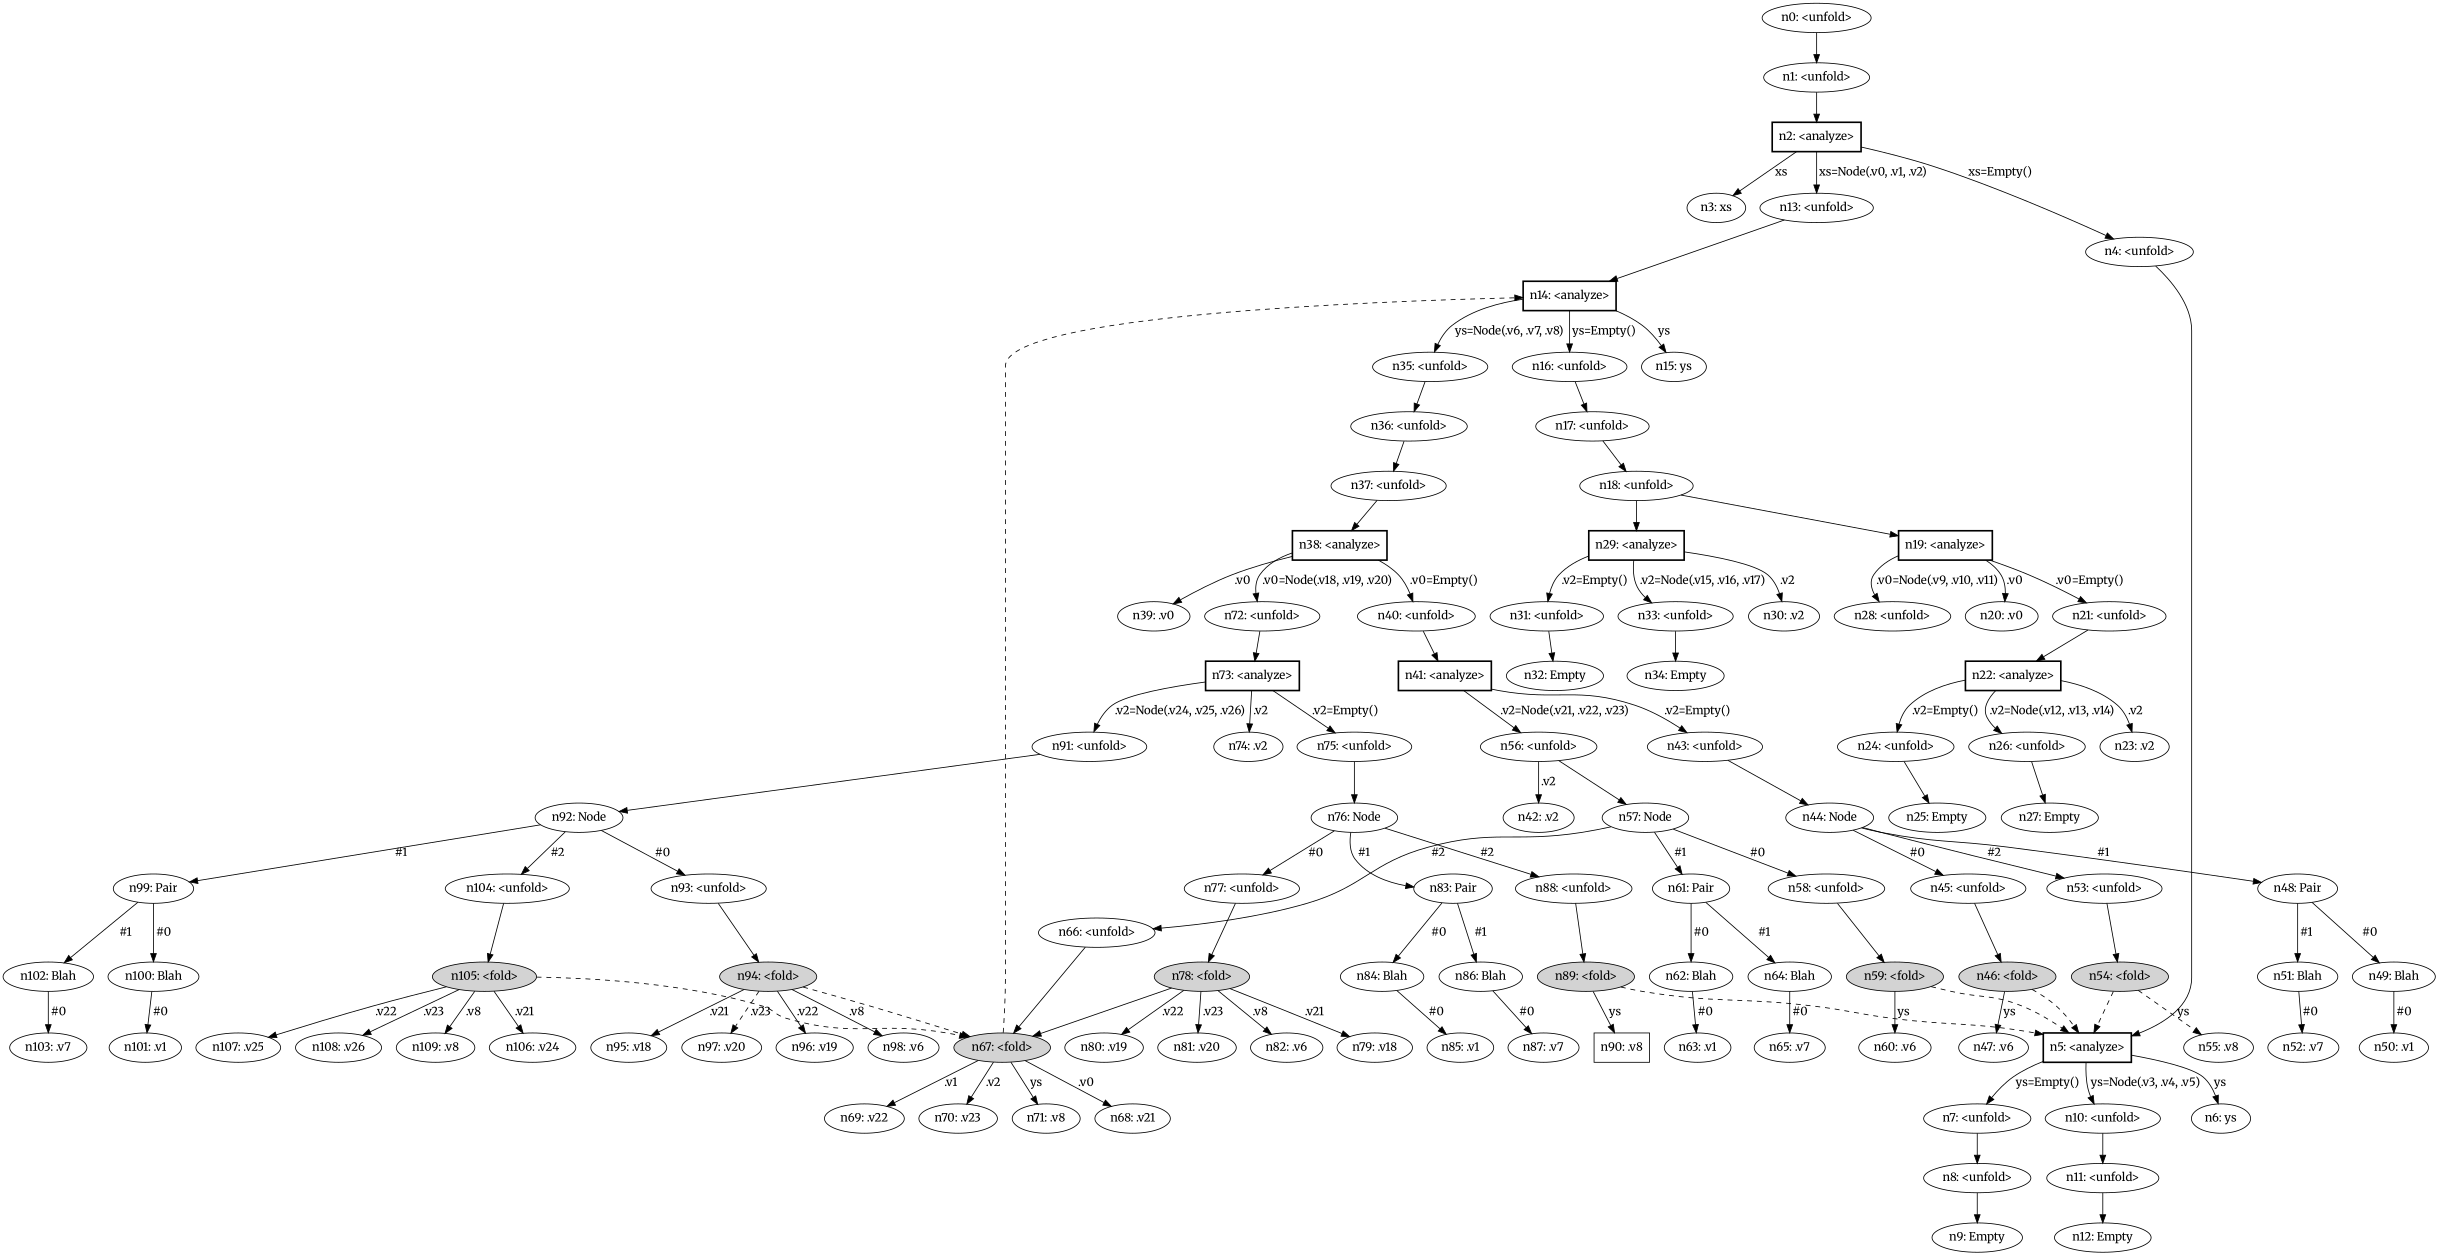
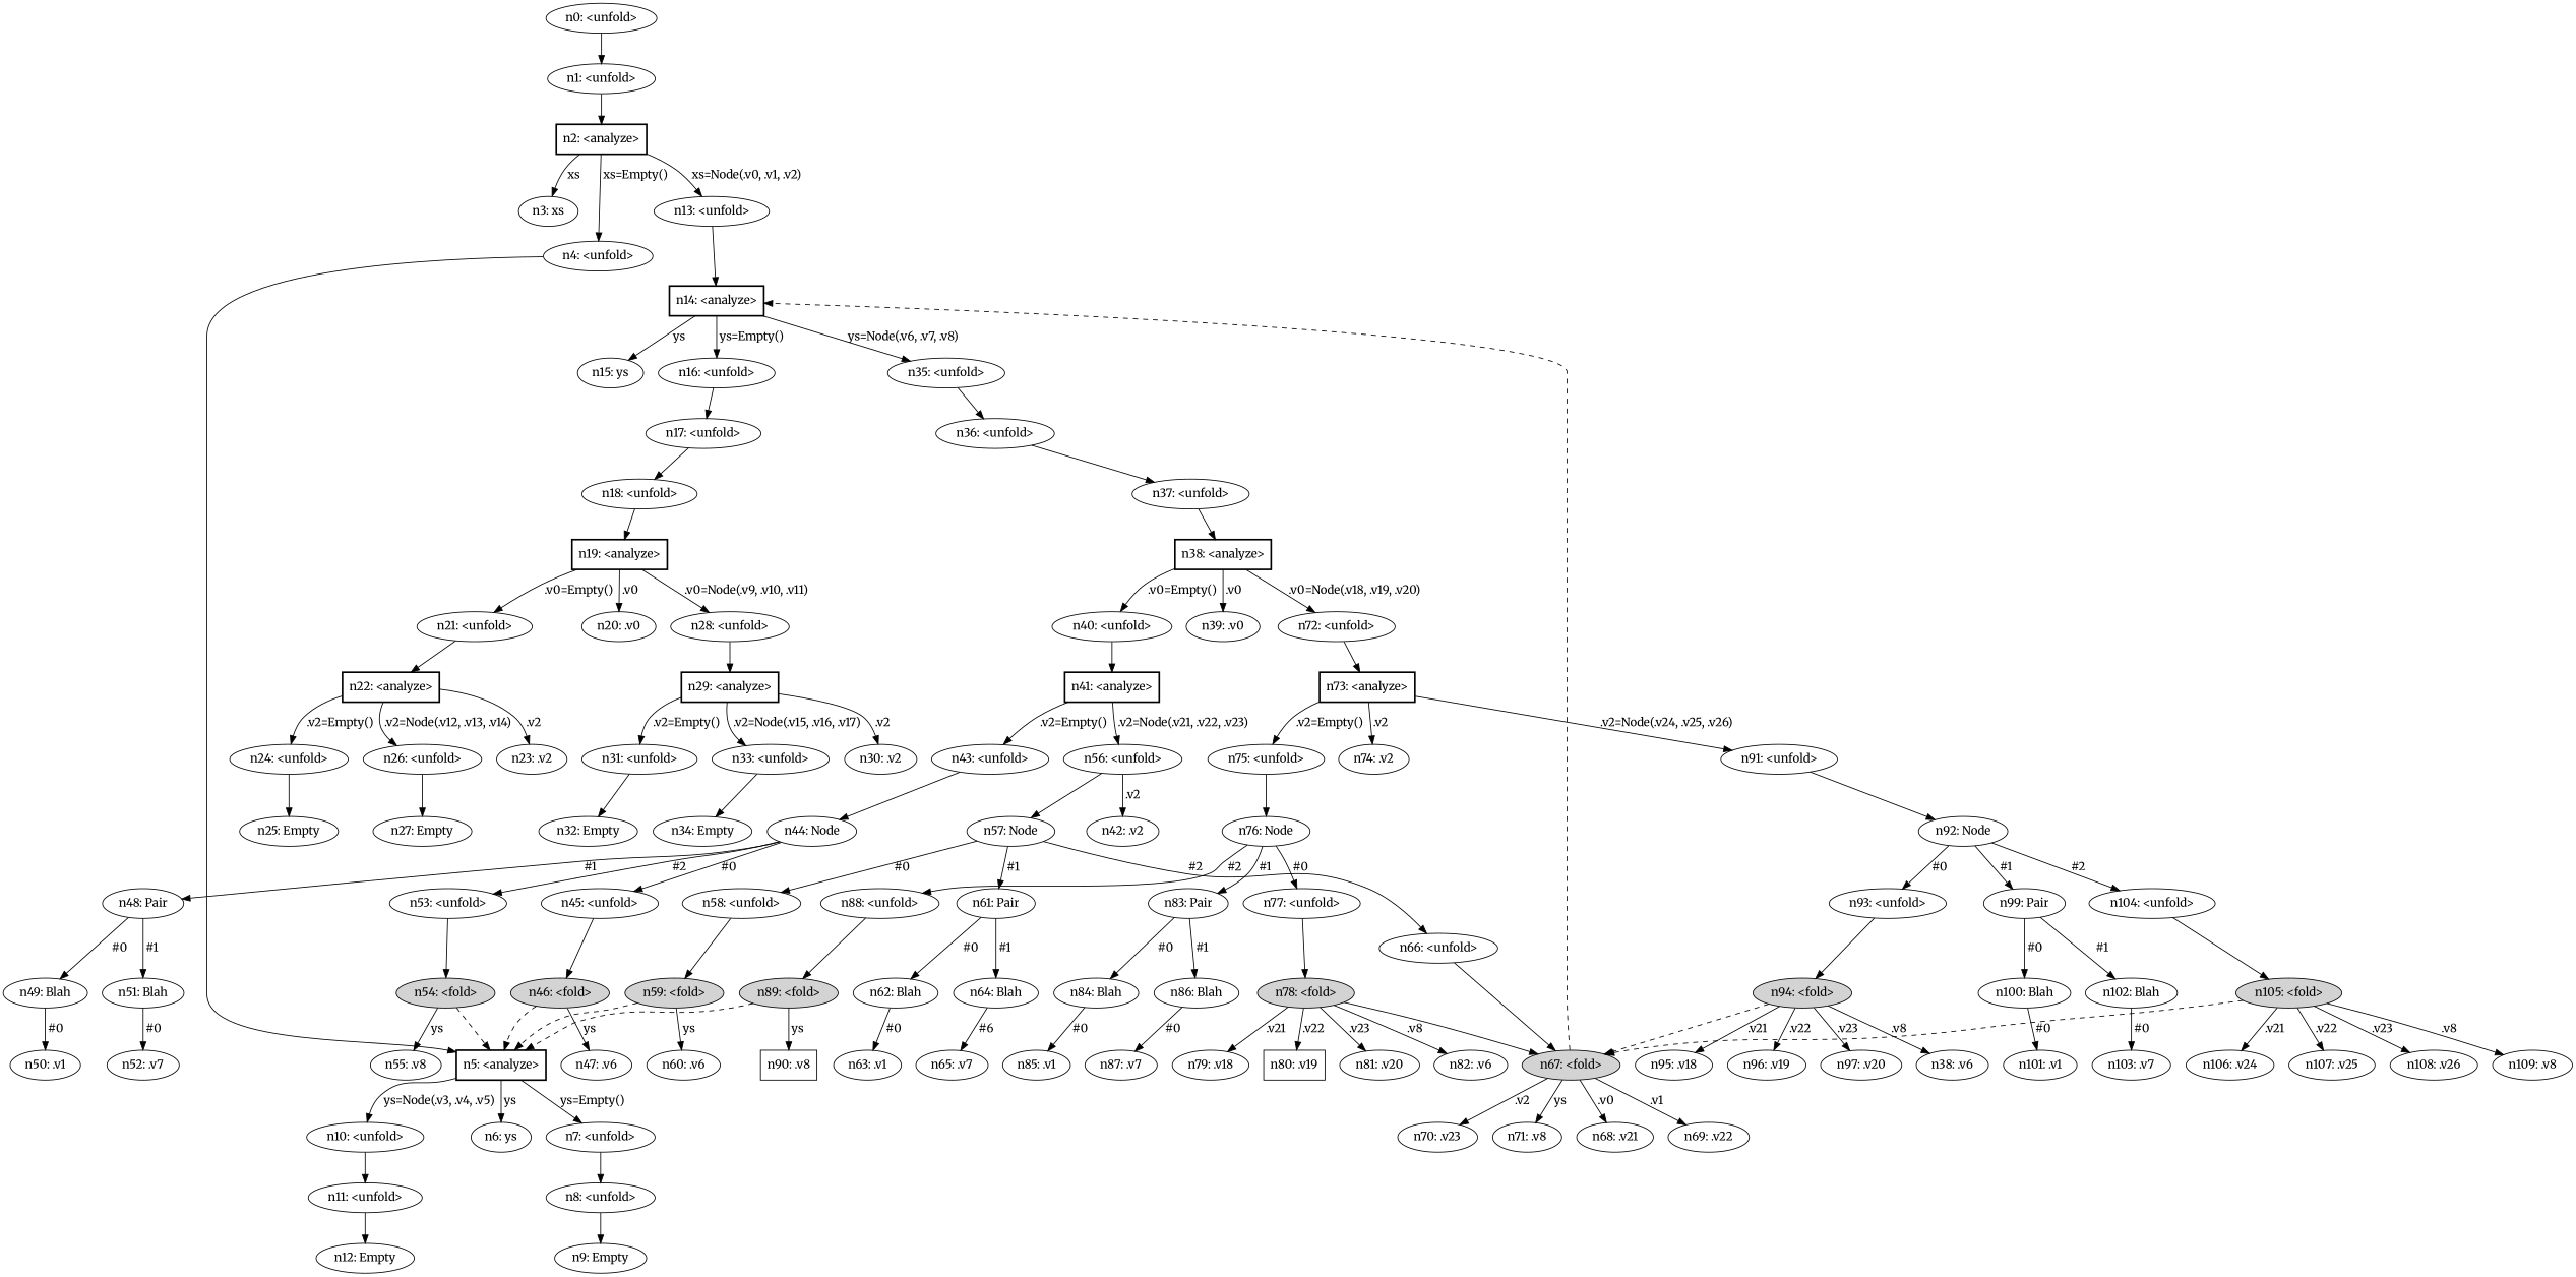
  digraph {
    fontname=Merriweather
    node [fontname=Merriweather]
    edge [fontname=Merriweather]
    n1 [label="n0: <unfold>"]
    n2 [label="n1: <unfold>"]
    n3 [label="n2: <analyze>" shape=box style=bold]
    n4 [label="n3: xs"]
    n5 [label="n4: <unfold>"]
    n6 [label="n13: <unfold>"]
    n7 [label="n5: <analyze>" shape=box style=bold]
    n8 [label="n14: <analyze>" shape=box style=bold]
    n9 [label="n6: ys"]
    n10 [label="n7: <unfold>"]
    n11 [label="n10: <unfold>"]
    n12 [label="n8: <unfold>"]
    n13 [label="n11: <unfold>"]
    n14 [label="n9: Empty"]
    n15 [label="n12: Empty"]
    n16 [label="n15: ys"]
    n17 [label="n16: <unfold>"]
    n18 [label="n35: <unfold>"]
    n19 [label="n17: <unfold>"]
    n20 [label="n36: <unfold>"]
    n21 [label="n18: <unfold>"]
    n22 [label="n19: <analyze>" shape=box style=bold]
    n23 [label="n20: .v0"]
    n24 [label="n21: <unfold>"]
    n25 [label="n28: <unfold>"]
    n26 [label="n22: <analyze>" shape=box style=bold]
    n27 [label="n29: <analyze>" shape=box style=bold]
    n28 [label="n23: .v2"]
    n29 [label="n24: <unfold>"]
    n30 [label="n26: <unfold>"]
    n31 [label="n25: Empty"]
    n32 [label="n27: Empty"]
    n33 [label="n30: .v2"]
    n34 [label="n31: <unfold>"]
    n35 [label="n33: <unfold>"]
    n36 [label="n32: Empty"]
    n37 [label="n34: Empty"]
    n38 [label="n37: <unfold>"]
    n39 [label="n38: <analyze>" shape=box style=bold]
    n40 [label="n39: .v0"]
    n41 [label="n40: <unfold>"]
    n42 [label="n72: <unfold>"]
    n43 [label="n41: <analyze>" shape=box style=bold]
    n44 [label="n73: <analyze>" shape=box style=bold]
    n45 [label="n43: <unfold>"]
    n46 [label="n56: <unfold>"]
    n47 [label="n42: .v2"]
    n48 [label="n44: Node"]
    n49 [label="n57: Node"]
    n50 [label="n45: <unfold>"]
    n51 [label="n48: Pair"]
    n52 [label="n53: <unfold>"]
    n53 [label="n46: <fold>" style=filled]
    n54 [label="n49: Blah"]
    n55 [label="n51: Blah"]
    n56 [label="n54: <fold>" style=filled]
    n57 [label="n47: .v6"]
    n58 [label="n50: .v1"]
    n59 [label="n52: .v7"]
    n60 [label="n55: .v8"]
    n61 [label="n58: <unfold>"]
    n62 [label="n61: Pair"]
    n63 [label="n66: <unfold>"]
    n64 [label="n59: <fold>" style=filled]
    n65 [label="n62: Blah"]
    n66 [label="n64: Blah"]
    n67 [label="n67: <fold>" style=filled]
    n68 [label="n60: .v6"]
    n69 [label="n63: .v1"]
    n70 [label="n65: .v7"]
    n71 [label="n68: .v21"]
    n72 [label="n69: .v22"]
    n73 [label="n70: .v23"]
    n74 [label="n71: .v8"]
    n75 [label="n74: .v2"]
    n76 [label="n75: <unfold>"]
    n77 [label="n91: <unfold>"]
    n78 [label="n76: Node"]
    n79 [label="n92: Node"]
    n80 [label="n77: <unfold>"]
    n81 [label="n83: Pair"]
    n82 [label="n88: <unfold>"]
    n83 [label="n78: <fold>" style=filled]
    n84 [label="n84: Blah"]
    n85 [label="n86: Blah"]
    n86 [label="n89: <fold>" style=filled]
    n87 [label="n79: .v18"]
-   n88 [label="n80: .v19"]
+   n88 [label="n80: .v19" shape=box]
    n89 [label="n81: .v20"]
    n90 [label="n82: .v6"]
    n91 [label="n85: .v1"]
    n92 [label="n87: .v7"]
    n93 [label="n90: .v8" shape=box]
    n94 [label="n93: <unfold>"]
    n95 [label="n99: Pair"]
    n96 [label="n104: <unfold>"]
    n97 [label="n94: <fold>" style=filled]
    n98 [label="n100: Blah"]
    n99 [label="n102: Blah"]
    n100 [label="n105: <fold>" style=filled]
    n101 [label="n95: .v18"]
    n102 [label="n96: .v19"]
    n103 [label="n97: .v20"]
-   n104 [label="n98: .v6"]
+   n104 [label="n38: .v6"]
    n105 [label="n101: .v1"]
    n106 [label="n103: .v7"]
    n107 [label="n106: .v24"]
    n108 [label="n107: .v25"]
    n109 [label="n108: .v26"]
    n110 [label="n109: .v8"]
    n1 -> n2
    n2 -> n3
    n3 -> n4 [label=" xs "]
    n3 -> n5 [label=" xs=Empty() "]
    n3 -> n6 [label=" xs=Node(.v0, .v1, .v2) "]
    n5 -> n7
    n6 -> n8
    n7 -> n9 [label=" ys "]
    n7 -> n10 [label=" ys=Empty() "]
    n7 -> n11 [label=" ys=Node(.v3, .v4, .v5) "]
    n8 -> n16 [label=" ys "]
    n8 -> n17 [label=" ys=Empty() "]
    n8 -> n18 [label=" ys=Node(.v6, .v7, .v8) "]
    n10 -> n12
    n11 -> n13
    n12 -> n14
    n13 -> n15
    n17 -> n19
    n18 -> n20
    n19 -> n21
    n20 -> n38
    n21 -> n22
    n22 -> n23 [label=" .v0 "]
    n22 -> n24 [label=" .v0=Empty() "]
    n22 -> n25 [label=" .v0=Node(.v9, .v10, .v11) "]
    n24 -> n26
-   n21 -> n27
+   n25 -> n27
    n26 -> n28 [label=" .v2 "]
    n26 -> n29 [label=" .v2=Empty() "]
    n26 -> n30 [label=" .v2=Node(.v12, .v13, .v14) "]
    n27 -> n33 [label=" .v2 "]
    n27 -> n34 [label=" .v2=Empty() "]
    n27 -> n35 [label=" .v2=Node(.v15, .v16, .v17) "]
    n29 -> n31
    n30 -> n32
    n34 -> n36
    n35 -> n37
    n38 -> n39
    n39 -> n40 [label=" .v0 "]
    n39 -> n41 [label=" .v0=Empty() "]
    n39 -> n42 [label=" .v0=Node(.v18, .v19, .v20) "]
    n41 -> n43
    n42 -> n44
    n43 -> n45 [label=" .v2=Empty() "]
    n43 -> n46 [label=" .v2=Node(.v21, .v22, .v23) "]
    n44 -> n75 [label=" .v2 "]
    n44 -> n76 [label=" .v2=Empty() "]
    n44 -> n77 [label=" .v2=Node(.v24, .v25, .v26) "]
    n45 -> n48
    n46 -> n47 [label=" .v2 "]
    n46 -> n49
    n48 -> n50 [label=" #0 "]
    n48 -> n51 [label=" #1 "]
    n48 -> n52 [label=" #2 "]
    n49 -> n61 [label=" #0 "]
    n49 -> n62 [label=" #1 "]
    n49 -> n63 [label=" #2 "]
    n50 -> n53
    n51 -> n54 [label=" #0 "]
    n51 -> n55 [label=" #1 "]
    n52 -> n56
    n53 -> n7 [style=dashed]
    n53 -> n57 [label=" ys "]
    n54 -> n58 [label=" #0 "]
    n55 -> n59 [label=" #0 "]
    n56 -> n7 [style=dashed]
-   n56 -> n60 [label=" ys " style=dashed]
+   n56 -> n60 [label=" ys "]
    n61 -> n64
    n62 -> n65 [label=" #0 "]
    n62 -> n66 [label=" #1 "]
    n63 -> n67
    n64 -> n7 [style=dashed]
    n64 -> n68 [label=" ys "]
    n65 -> n69 [label=" #0 "]
-   n66 -> n70 [label=" #0 "]
+   n66 -> n70 [label=" #6 "]
    n67 -> n8 [style=dashed]
    n67 -> n71 [label=" .v0 "]
    n67 -> n72 [label=" .v1 "]
    n67 -> n73 [label=" .v2 "]
    n67 -> n74 [label=" ys "]
    n76 -> n78
    n77 -> n79
    n78 -> n80 [label=" #0 "]
    n78 -> n81 [label=" #1 "]
    n78 -> n82 [label=" #2 "]
    n79 -> n94 [label=" #0 "]
    n79 -> n95 [label=" #1 "]
    n79 -> n96 [label=" #2 "]
    n80 -> n83
    n81 -> n84 [label=" #0 "]
    n81 -> n85 [label=" #1 "]
    n82 -> n86
    n83 -> n67 [style=solid]
    n83 -> n87 [label=" .v21 "]
    n83 -> n88 [label=" .v22 "]
    n83 -> n89 [label=" .v23 "]
    n83 -> n90 [label=" .v8 "]
    n84 -> n91 [label=" #0 "]
    n85 -> n92 [label=" #0 "]
    n86 -> n7 [style=dashed]
    n86 -> n93 [label=" ys "]
    n94 -> n97
    n95 -> n98 [label=" #0 "]
    n95 -> n99 [label=" #1 "]
    n96 -> n100
    n97 -> n67 [style=dashed]
    n97 -> n101 [label=" .v21 "]
    n97 -> n102 [label=" .v22 "]
-   n97 -> n103 [label=" .v23 " style=dashed]
+   n97 -> n103 [label=" .v23 "]
    n97 -> n104 [label=" .v8 "]
    n98 -> n105 [label=" #0 "]
    n99 -> n106 [label=" #0 "]
    n100 -> n67 [style=dashed]
    n100 -> n107 [label=" .v21 "]
    n100 -> n108 [label=" .v22 "]
    n100 -> n109 [label=" .v23 "]
    n100 -> n110 [label=" .v8 "]
  }
